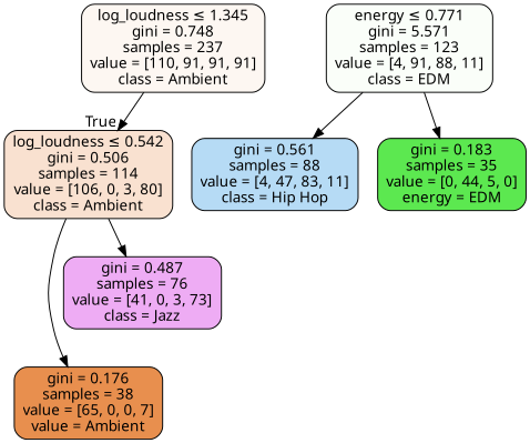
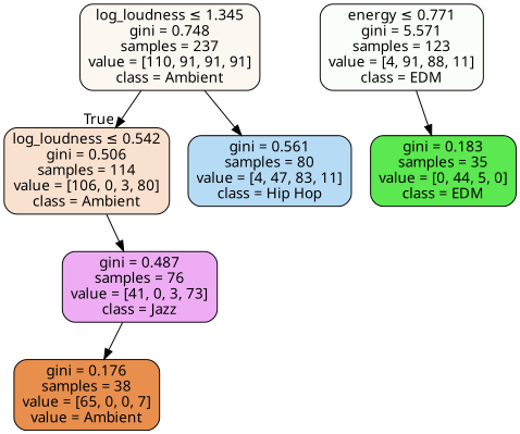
  digraph {
    fontname="Noto Sans"
    node [color=black fontname="Noto Sans" shape=box style="filled, rounded"]
    edge [fontname="Noto Sans"]
    n1 [fillcolor="#fdf7f2" label=<log_loudness &le; 1.345<br/>gini = 0.748<br/>samples = 237<br/>value = [110, 91, 91, 91]<br/>class = Ambient>]
    n2 [fillcolor="#f9e1d0" label=<log_loudness &le; 0.542<br/>gini = 0.506<br/>samples = 114<br/>value = [106, 0, 3, 80]<br/>class = Ambient>]
    n3 [fillcolor="#e88f4e" label=<gini = 0.176<br/>samples = 38<br/>value = [65, 0, 0, 7]<br/>value = Ambient>]
    n4 [fillcolor="#eeacf4" label=<gini = 0.487<br/>samples = 76<br/>value = [41, 0, 3, 73]<br/>class = Jazz>]
    n5 [fillcolor="#fafef9" label=<energy &le; 0.771<br/>gini = 5.571<br/>samples = 123<br/>value = [4, 91, 88, 11]<br/>class = EDM>]
-   n6 [fillcolor="#b6dbf5" label=<gini = 0.561<br/>samples = 88<br/>value = [4, 47, 83, 11]<br/>class = Hip Hop>]
-   n7 [fillcolor="#5ce850" label=<gini = 0.183<br/>samples = 35<br/>value = [0, 44, 5, 0]<br/>energy = EDM>]
+   n6 [fillcolor="#b6dbf5" label=<gini = 0.561<br/>samples = 80<br/>value = [4, 47, 83, 11]<br/>class = Hip Hop>]
+   n7 [fillcolor="#5ce850" label=<gini = 0.183<br/>samples = 35<br/>value = [0, 44, 5, 0]<br/>class = EDM>]
    n1 -> n2 [headlabel=True labelangle=45 labeldistance=2.5]
-   n2 -> n3
+   n4 -> n3
    n2 -> n4
-   n5 -> n6
+   n1 -> n6
    n5 -> n7
  }
